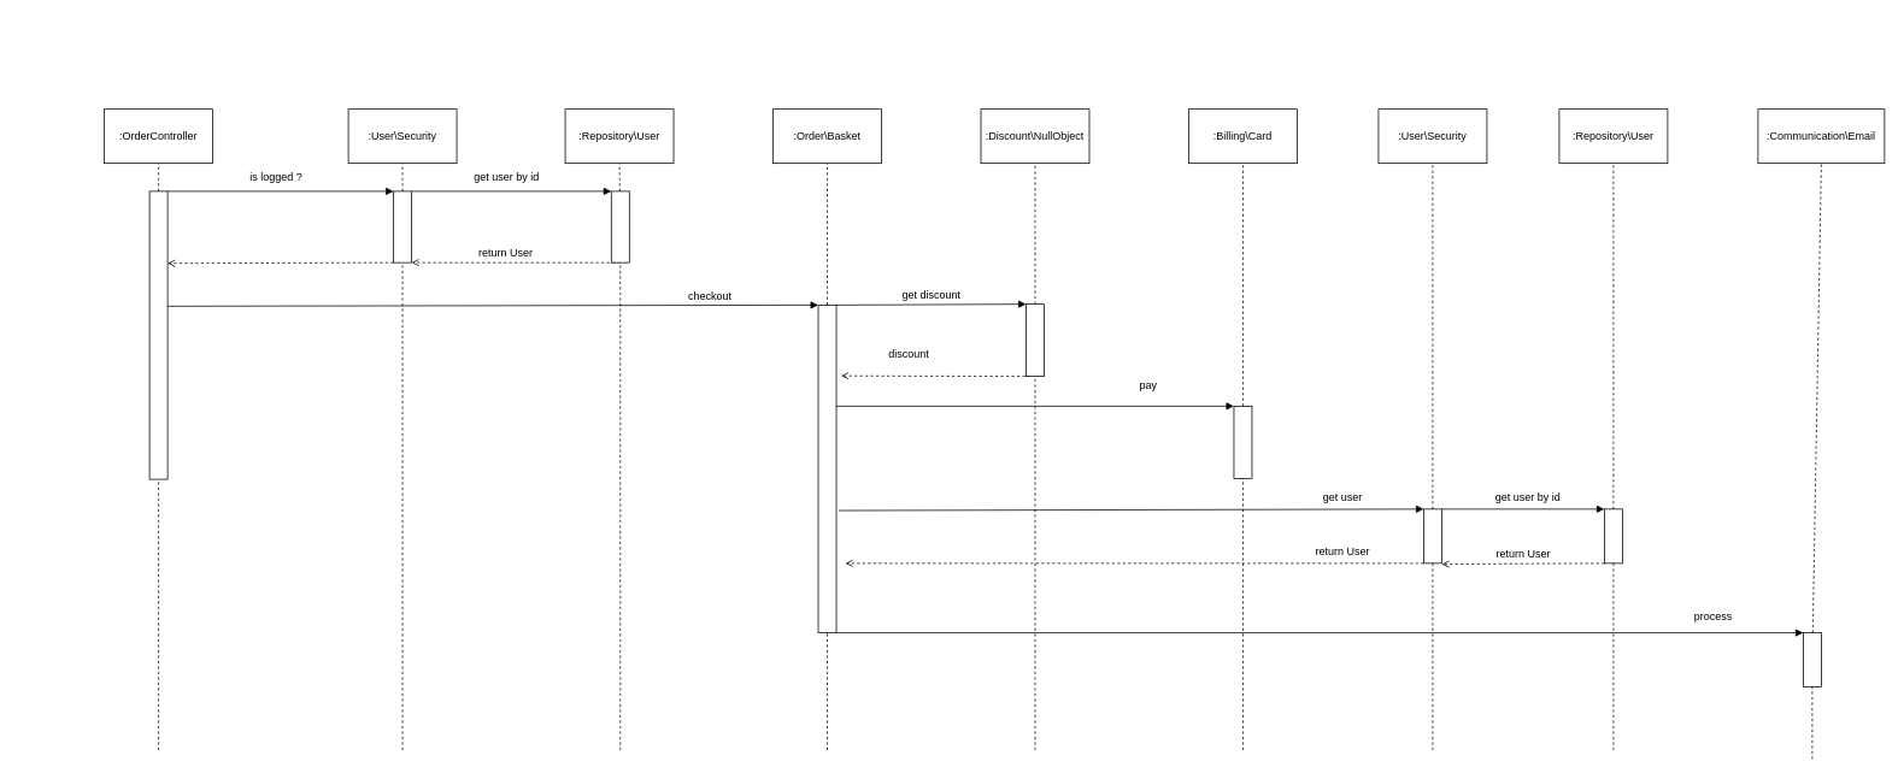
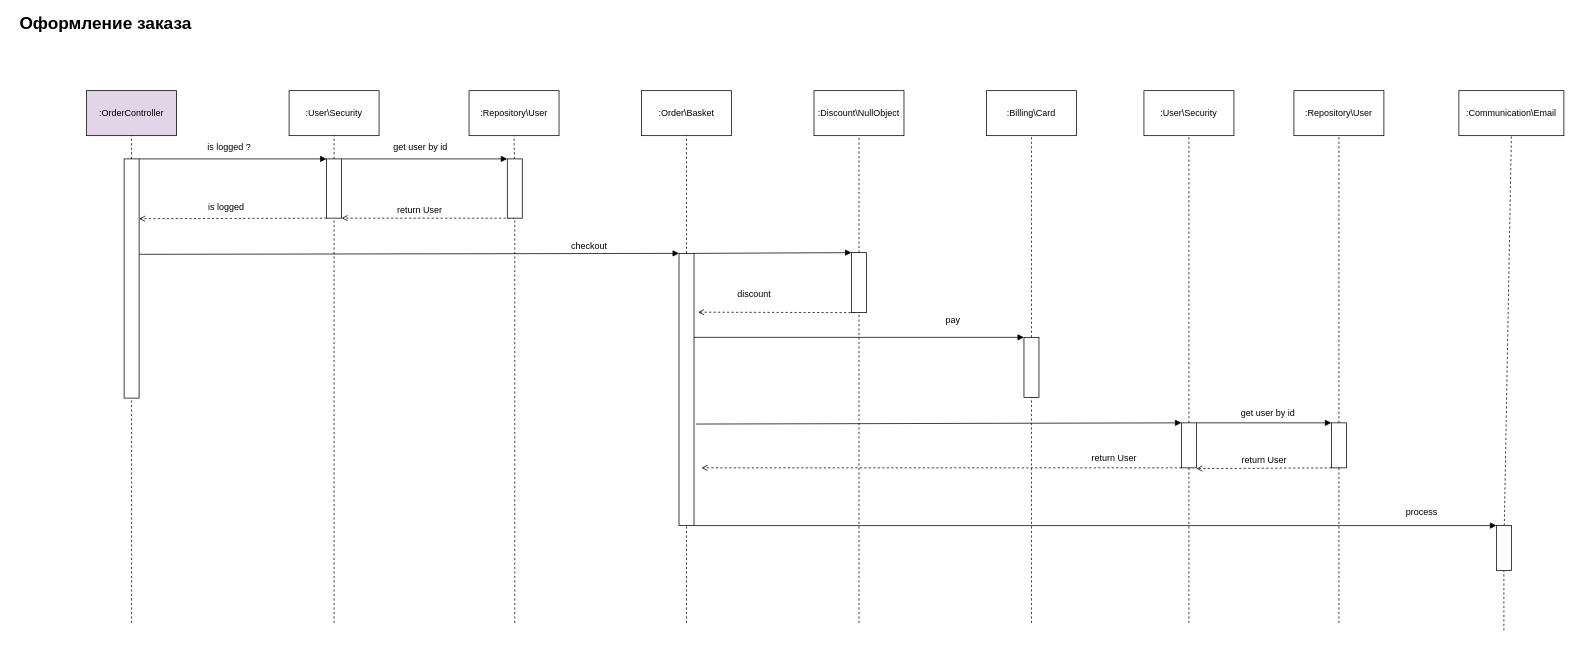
  <mxCell id="0" />
  <mxCell id="1" parent="0" />
- <mxCell id="2" value=":OrderController" style="rounded=0;whiteSpace=wrap;html=1;" vertex="1" parent="1"><mxGeometry x="115" y="120" width="120" height="60" as="geometry" /></mxCell>
+ <mxCell id="2" value=":OrderController" style="rounded=0;whiteSpace=wrap;html=1;fillColor=#e1d5e7;" vertex="1" parent="1"><mxGeometry x="115" y="120" width="120" height="60" as="geometry" /></mxCell>
  <mxCell id="3" value="" style="endArrow=none;dashed=1;html=1;entryX=0.5;entryY=1;entryDx=0;entryDy=0;" edge="1" parent="1" source="6" target="2"><mxGeometry width="50" height="50" relative="1" as="geometry"><mxPoint x="175" y="840" as="sourcePoint" /><mxPoint x="575" y="490" as="targetPoint" /></mxGeometry></mxCell>
  <mxCell id="4" style="rounded=0;orthogonalLoop=1;jettySize=auto;html=1;exitX=1;exitY=0;exitDx=0;exitDy=0;entryX=0;entryY=0;entryDx=0;entryDy=0;endArrow=block;endFill=1;" edge="1" parent="1" source="6" target="13"><mxGeometry relative="1" as="geometry" /></mxCell>
  <mxCell id="5" style="edgeStyle=none;rounded=0;orthogonalLoop=1;jettySize=auto;html=1;exitX=1;exitY=0.377;exitDx=0;exitDy=0;entryX=0;entryY=0;entryDx=0;entryDy=0;endArrow=block;endFill=1;exitPerimeter=0;" edge="1" parent="1" target="30"><mxGeometry relative="1" as="geometry"><mxPoint x="185" y="338.263" as="sourcePoint" /></mxGeometry></mxCell>
  <mxCell id="6" value="" style="rounded=0;whiteSpace=wrap;html=1;" vertex="1" parent="1"><mxGeometry x="165" y="211" width="20" height="319" as="geometry" /></mxCell>
  <mxCell id="7" value="" style="endArrow=none;dashed=1;html=1;entryX=0.5;entryY=1;entryDx=0;entryDy=0;" edge="1" parent="1" target="6"><mxGeometry width="50" height="50" relative="1" as="geometry"><mxPoint x="175" y="830" as="sourcePoint" /><mxPoint x="175" y="180" as="targetPoint" /></mxGeometry></mxCell>
  <mxCell id="8" value=":User\Security" style="rounded=0;whiteSpace=wrap;html=1;" vertex="1" parent="1"><mxGeometry x="385" y="120" width="120" height="60" as="geometry" /></mxCell>
  <mxCell id="9" value="" style="endArrow=none;dashed=1;html=1;entryX=0.5;entryY=1;entryDx=0;entryDy=0;" edge="1" parent="1" source="13" target="8"><mxGeometry width="50" height="50" relative="1" as="geometry"><mxPoint x="445" y="840" as="sourcePoint" /><mxPoint x="575" y="490" as="targetPoint" /></mxGeometry></mxCell>
  <mxCell id="10" value=":Repository\User" style="rounded=0;whiteSpace=wrap;html=1;" vertex="1" parent="1"><mxGeometry x="625" y="120" width="120" height="60" as="geometry" /></mxCell>
  <mxCell id="11" style="edgeStyle=none;rounded=0;orthogonalLoop=1;jettySize=auto;html=1;exitX=1;exitY=0;exitDx=0;exitDy=0;entryX=0;entryY=0;entryDx=0;entryDy=0;endArrow=block;endFill=1;" edge="1" parent="1" source="13" target="19"><mxGeometry relative="1" as="geometry" /></mxCell>
  <mxCell id="12" style="rounded=0;orthogonalLoop=1;jettySize=auto;html=1;exitX=0;exitY=1;exitDx=0;exitDy=0;dashed=1;endArrow=open;endFill=0;entryX=1;entryY=0.25;entryDx=0;entryDy=0;" edge="1" parent="1" target="6"><mxGeometry relative="1" as="geometry"><mxPoint x="435" y="290" as="sourcePoint" /><mxPoint x="205" y="300" as="targetPoint" /></mxGeometry></mxCell>
  <mxCell id="13" value="" style="rounded=0;whiteSpace=wrap;html=1;" vertex="1" parent="1"><mxGeometry x="435" y="211" width="20" height="79" as="geometry" /></mxCell>
  <mxCell id="14" value="" style="endArrow=none;dashed=1;html=1;entryX=0.5;entryY=1;entryDx=0;entryDy=0;" edge="1" parent="1" target="13"><mxGeometry width="50" height="50" relative="1" as="geometry"><mxPoint x="445" y="830" as="sourcePoint" /><mxPoint x="445" y="180" as="targetPoint" /></mxGeometry></mxCell>
  <mxCell id="15" value="is logged ?" style="text;html=1;align=center;verticalAlign=middle;resizable=0;points=[];autosize=1;" vertex="1" parent="1"><mxGeometry x="270" y="186" width="70" height="20" as="geometry" /></mxCell>
+ <mxCell id="16" value="&lt;font style=&quot;font-size: 23px&quot;&gt;Оформление заказа&lt;/font&gt;" style="text;html=1;align=center;verticalAlign=middle;resizable=0;points=[];autosize=1;fontStyle=1" vertex="1" parent="1"><mxGeometry x="20" y="20" width="240" height="20" as="geometry" /></mxCell>
  <mxCell id="17" value="" style="endArrow=none;dashed=1;html=1;entryX=0.5;entryY=1;entryDx=0;entryDy=0;" edge="1" parent="1" source="19" target="10"><mxGeometry width="50" height="50" relative="1" as="geometry"><mxPoint x="685" y="740" as="sourcePoint" /><mxPoint x="575" y="420" as="targetPoint" /></mxGeometry></mxCell>
  <mxCell id="18" style="edgeStyle=none;rounded=0;orthogonalLoop=1;jettySize=auto;html=1;exitX=0.5;exitY=1;exitDx=0;exitDy=0;entryX=1;entryY=1;entryDx=0;entryDy=0;dashed=1;endArrow=open;endFill=0;" edge="1" parent="1" source="19" target="13"><mxGeometry relative="1" as="geometry" /></mxCell>
  <mxCell id="19" value="" style="rounded=0;whiteSpace=wrap;html=1;" vertex="1" parent="1"><mxGeometry x="676" y="211" width="20" height="79" as="geometry" /></mxCell>
  <mxCell id="20" value="" style="endArrow=none;dashed=1;html=1;entryX=0.5;entryY=1;entryDx=0;entryDy=0;" edge="1" parent="1" target="19"><mxGeometry width="50" height="50" relative="1" as="geometry"><mxPoint x="686" y="830" as="sourcePoint" /><mxPoint x="685" y="180" as="targetPoint" /></mxGeometry></mxCell>
  <mxCell id="21" value="get user by id" style="text;html=1;align=center;verticalAlign=middle;resizable=0;points=[];autosize=1;" vertex="1" parent="1"><mxGeometry x="515" y="186" width="90" height="20" as="geometry" /></mxCell>
  <mxCell id="22" value="return User" style="text;html=1;align=center;verticalAlign=middle;resizable=0;points=[];autosize=1;" vertex="1" parent="1"><mxGeometry x="519" y="270" width="80" height="20" as="geometry" /></mxCell>
+ <mxCell id="23" value="is logged" style="text;html=1;align=center;verticalAlign=middle;resizable=0;points=[];autosize=1;" vertex="1" parent="1"><mxGeometry x="271" y="266" width="60" height="20" as="geometry" /></mxCell>
  <mxCell id="24" value=":Order\Basket" style="rounded=0;whiteSpace=wrap;html=1;" vertex="1" parent="1"><mxGeometry x="855" y="120" width="120" height="60" as="geometry" /></mxCell>
  <mxCell id="25" value="" style="endArrow=none;dashed=1;html=1;entryX=0.5;entryY=1;entryDx=0;entryDy=0;" edge="1" parent="1" source="30" target="24"><mxGeometry width="50" height="50" relative="1" as="geometry"><mxPoint x="915" y="740" as="sourcePoint" /><mxPoint x="775" y="500" as="targetPoint" /></mxGeometry></mxCell>
  <mxCell id="26" style="edgeStyle=none;rounded=0;orthogonalLoop=1;jettySize=auto;html=1;exitX=1;exitY=0;exitDx=0;exitDy=0;entryX=0;entryY=0;entryDx=0;entryDy=0;endArrow=block;endFill=1;" edge="1" parent="1" source="30" target="36"><mxGeometry relative="1" as="geometry" /></mxCell>
  <mxCell id="27" style="edgeStyle=none;rounded=0;orthogonalLoop=1;jettySize=auto;html=1;entryX=0;entryY=0;entryDx=0;entryDy=0;endArrow=block;endFill=1;" edge="1" parent="1" target="42"><mxGeometry relative="1" as="geometry"><mxPoint x="925" y="449" as="sourcePoint" /></mxGeometry></mxCell>
  <mxCell id="28" style="edgeStyle=none;rounded=0;orthogonalLoop=1;jettySize=auto;html=1;entryX=0;entryY=0;entryDx=0;entryDy=0;endArrow=block;endFill=1;exitX=1.133;exitY=0.627;exitDx=0;exitDy=0;exitPerimeter=0;" edge="1" parent="1" source="30" target="49"><mxGeometry relative="1" as="geometry"><mxPoint x="935" y="560" as="sourcePoint" /></mxGeometry></mxCell>
  <mxCell id="29" style="edgeStyle=none;rounded=0;orthogonalLoop=1;jettySize=auto;html=1;exitX=1;exitY=1;exitDx=0;exitDy=0;entryX=0;entryY=0;entryDx=0;entryDy=0;endArrow=block;endFill=1;" edge="1" parent="1" source="30" target="62"><mxGeometry relative="1" as="geometry" /></mxCell>
  <mxCell id="30" value="" style="rounded=0;whiteSpace=wrap;html=1;" vertex="1" parent="1"><mxGeometry x="905" y="337" width="20" height="363" as="geometry" /></mxCell>
  <mxCell id="31" value="" style="endArrow=none;dashed=1;html=1;entryX=0.5;entryY=1;entryDx=0;entryDy=0;" edge="1" parent="1" target="30"><mxGeometry width="50" height="50" relative="1" as="geometry"><mxPoint x="915" y="830" as="sourcePoint" /><mxPoint x="915" y="180" as="targetPoint" /></mxGeometry></mxCell>
  <mxCell id="32" value="checkout" style="text;html=1;align=center;verticalAlign=middle;resizable=0;points=[];autosize=1;" vertex="1" parent="1"><mxGeometry x="755" y="317" width="60" height="20" as="geometry" /></mxCell>
  <mxCell id="33" value=":Discount\NullObject" style="rounded=0;whiteSpace=wrap;html=1;" vertex="1" parent="1"><mxGeometry x="1085" y="120" width="120" height="60" as="geometry" /></mxCell>
  <mxCell id="34" value="" style="endArrow=none;dashed=1;html=1;entryX=0.5;entryY=1;entryDx=0;entryDy=0;" edge="1" parent="1" source="36" target="33"><mxGeometry width="50" height="50" relative="1" as="geometry"><mxPoint x="1145" y="740" as="sourcePoint" /><mxPoint x="805" y="420" as="targetPoint" /></mxGeometry></mxCell>
  <mxCell id="35" style="edgeStyle=none;rounded=0;orthogonalLoop=1;jettySize=auto;html=1;exitX=0.25;exitY=1;exitDx=0;exitDy=0;endArrow=open;endFill=0;dashed=1;entryX=1.267;entryY=0.216;entryDx=0;entryDy=0;entryPerimeter=0;" edge="1" parent="1" source="36" target="30"><mxGeometry relative="1" as="geometry"><mxPoint x="935" y="416" as="targetPoint" /></mxGeometry></mxCell>
  <mxCell id="36" value="" style="rounded=0;whiteSpace=wrap;html=1;" vertex="1" parent="1"><mxGeometry x="1135" y="336" width="20" height="80" as="geometry" /></mxCell>
  <mxCell id="37" value="" style="endArrow=none;dashed=1;html=1;entryX=0.5;entryY=1;entryDx=0;entryDy=0;" edge="1" parent="1" target="36"><mxGeometry width="50" height="50" relative="1" as="geometry"><mxPoint x="1145" y="830" as="sourcePoint" /><mxPoint x="1145" y="180" as="targetPoint" /></mxGeometry></mxCell>
- <mxCell id="38" value="get discount" style="text;html=1;align=center;verticalAlign=middle;resizable=0;points=[];autosize=1;" vertex="1" parent="1"><mxGeometry x="990" y="316" width="80" height="20" as="geometry" /></mxCell>
  <mxCell id="39" value="discount" style="text;html=1;align=center;verticalAlign=middle;resizable=0;points=[];autosize=1;" vertex="1" parent="1"><mxGeometry x="975" y="381" width="60" height="20" as="geometry" /></mxCell>
  <mxCell id="40" value=":Billing\Card" style="rounded=0;whiteSpace=wrap;html=1;" vertex="1" parent="1"><mxGeometry x="1315" y="120" width="120" height="60" as="geometry" /></mxCell>
  <mxCell id="41" value="" style="endArrow=none;dashed=1;html=1;entryX=0.5;entryY=1;entryDx=0;entryDy=0;" edge="1" parent="1" source="42" target="40"><mxGeometry width="50" height="50" relative="1" as="geometry"><mxPoint x="1375" y="740" as="sourcePoint" /><mxPoint x="805" y="420" as="targetPoint" /></mxGeometry></mxCell>
  <mxCell id="42" value="" style="rounded=0;whiteSpace=wrap;html=1;" vertex="1" parent="1"><mxGeometry x="1365" y="449" width="20" height="80" as="geometry" /></mxCell>
  <mxCell id="43" value="" style="endArrow=none;dashed=1;html=1;entryX=0.5;entryY=1;entryDx=0;entryDy=0;" edge="1" parent="1" target="42"><mxGeometry width="50" height="50" relative="1" as="geometry"><mxPoint x="1375" y="830" as="sourcePoint" /><mxPoint x="1375" y="180" as="targetPoint" /></mxGeometry></mxCell>
  <mxCell id="44" value="pay" style="text;html=1;align=center;verticalAlign=middle;resizable=0;points=[];autosize=1;" vertex="1" parent="1"><mxGeometry x="1255" y="417" width="30" height="20" as="geometry" /></mxCell>
  <mxCell id="45" value=":User\Security" style="rounded=0;whiteSpace=wrap;html=1;" vertex="1" parent="1"><mxGeometry x="1525" y="120" width="120" height="60" as="geometry" /></mxCell>
  <mxCell id="46" value="" style="endArrow=none;dashed=1;html=1;entryX=0.5;entryY=1;entryDx=0;entryDy=0;" edge="1" parent="1" source="49" target="45"><mxGeometry width="50" height="50" relative="1" as="geometry"><mxPoint x="1585" y="740" as="sourcePoint" /><mxPoint x="1065" y="420" as="targetPoint" /></mxGeometry></mxCell>
  <mxCell id="47" style="edgeStyle=none;rounded=0;orthogonalLoop=1;jettySize=auto;html=1;exitX=1;exitY=0;exitDx=0;exitDy=0;entryX=0;entryY=0;entryDx=0;entryDy=0;endArrow=block;endFill=1;" edge="1" parent="1" source="49" target="55"><mxGeometry relative="1" as="geometry" /></mxCell>
  <mxCell id="48" style="edgeStyle=none;rounded=0;orthogonalLoop=1;jettySize=auto;html=1;exitX=0;exitY=1;exitDx=0;exitDy=0;dashed=1;endArrow=open;endFill=0;" edge="1" parent="1" source="49"><mxGeometry relative="1" as="geometry"><mxPoint x="935" y="623" as="targetPoint" /></mxGeometry></mxCell>
  <mxCell id="49" value="" style="rounded=0;whiteSpace=wrap;html=1;" vertex="1" parent="1"><mxGeometry x="1575" y="563" width="20" height="60" as="geometry" /></mxCell>
  <mxCell id="50" value="" style="endArrow=none;dashed=1;html=1;entryX=0.5;entryY=1;entryDx=0;entryDy=0;" edge="1" parent="1" target="49"><mxGeometry width="50" height="50" relative="1" as="geometry"><mxPoint x="1585" y="830" as="sourcePoint" /><mxPoint x="1585" y="180" as="targetPoint" /></mxGeometry></mxCell>
- <mxCell id="51" value="get user" style="text;html=1;align=center;verticalAlign=middle;resizable=0;points=[];autosize=1;" vertex="1" parent="1"><mxGeometry x="1455" y="540" width="60" height="20" as="geometry" /></mxCell>
  <mxCell id="52" value=":Repository\User" style="rounded=0;whiteSpace=wrap;html=1;" vertex="1" parent="1"><mxGeometry x="1725" y="120" width="120" height="60" as="geometry" /></mxCell>
  <mxCell id="53" value="" style="endArrow=none;dashed=1;html=1;entryX=0.5;entryY=1;entryDx=0;entryDy=0;" edge="1" parent="1" source="55" target="52"><mxGeometry width="50" height="50" relative="1" as="geometry"><mxPoint x="1785" y="730" as="sourcePoint" /><mxPoint x="1065" y="420" as="targetPoint" /></mxGeometry></mxCell>
  <mxCell id="54" style="edgeStyle=none;rounded=0;orthogonalLoop=1;jettySize=auto;html=1;exitX=0;exitY=1;exitDx=0;exitDy=0;endArrow=open;endFill=0;dashed=1;" edge="1" parent="1" source="55"><mxGeometry relative="1" as="geometry"><mxPoint x="1595" y="624" as="targetPoint" /></mxGeometry></mxCell>
  <mxCell id="55" value="" style="rounded=0;whiteSpace=wrap;html=1;" vertex="1" parent="1"><mxGeometry x="1775" y="563" width="20" height="60" as="geometry" /></mxCell>
  <mxCell id="56" value="" style="endArrow=none;dashed=1;html=1;entryX=0.5;entryY=1;entryDx=0;entryDy=0;" edge="1" parent="1" target="55"><mxGeometry width="50" height="50" relative="1" as="geometry"><mxPoint x="1785" y="830" as="sourcePoint" /><mxPoint x="1785" y="180" as="targetPoint" /></mxGeometry></mxCell>
  <mxCell id="57" value="get user by id" style="text;html=1;align=center;verticalAlign=middle;resizable=0;points=[];autosize=1;" vertex="1" parent="1"><mxGeometry x="1645" y="540" width="90" height="20" as="geometry" /></mxCell>
  <mxCell id="58" value="return User" style="text;html=1;align=center;verticalAlign=middle;resizable=0;points=[];autosize=1;" vertex="1" parent="1"><mxGeometry x="1645" y="603" width="80" height="20" as="geometry" /></mxCell>
  <mxCell id="59" value="return User" style="text;html=1;align=center;verticalAlign=middle;resizable=0;points=[];autosize=1;" vertex="1" parent="1"><mxGeometry x="1445" y="601" width="80" height="20" as="geometry" /></mxCell>
  <mxCell id="60" value=":Communication\Email" style="rounded=0;whiteSpace=wrap;html=1;" vertex="1" parent="1"><mxGeometry x="1945" y="120" width="140" height="60" as="geometry" /></mxCell>
  <mxCell id="61" value="" style="endArrow=none;dashed=1;html=1;entryX=0.5;entryY=1;entryDx=0;entryDy=0;" edge="1" parent="1" source="62" target="60"><mxGeometry width="50" height="50" relative="1" as="geometry"><mxPoint x="2015" y="730" as="sourcePoint" /><mxPoint x="1615" y="420" as="targetPoint" /></mxGeometry></mxCell>
  <mxCell id="62" value="" style="rounded=0;whiteSpace=wrap;html=1;" vertex="1" parent="1"><mxGeometry x="1995" y="700" width="20" height="60" as="geometry" /></mxCell>
  <mxCell id="63" value="" style="endArrow=none;dashed=1;html=1;entryX=0.5;entryY=1;entryDx=0;entryDy=0;" edge="1" parent="1" target="62"><mxGeometry width="50" height="50" relative="1" as="geometry"><mxPoint x="2005" y="840" as="sourcePoint" /><mxPoint x="2015" y="180" as="targetPoint" /></mxGeometry></mxCell>
  <mxCell id="64" value="process" style="text;html=1;align=center;verticalAlign=middle;resizable=0;points=[];autosize=1;" vertex="1" parent="1"><mxGeometry x="1865" y="673" width="60" height="20" as="geometry" /></mxCell>
